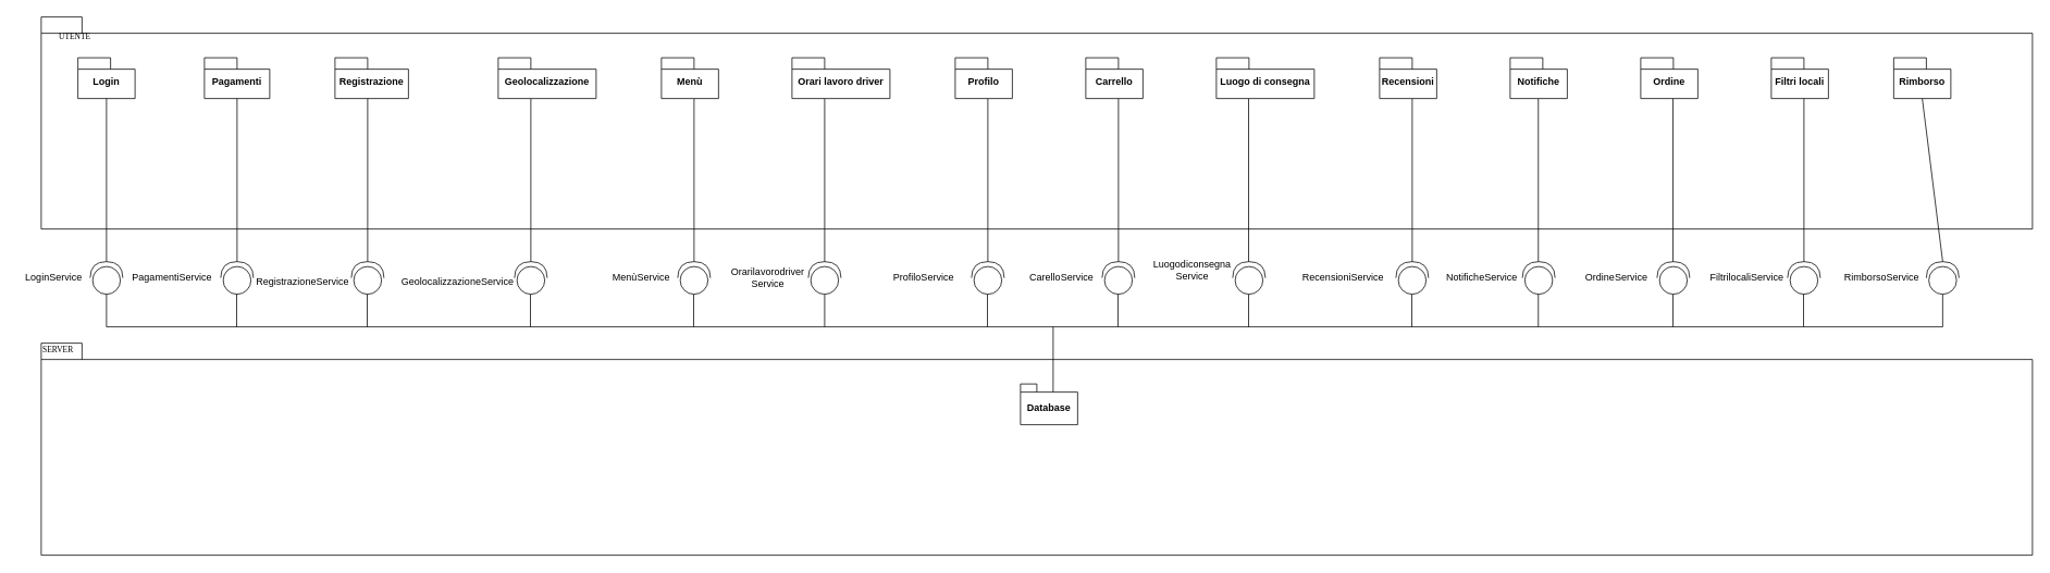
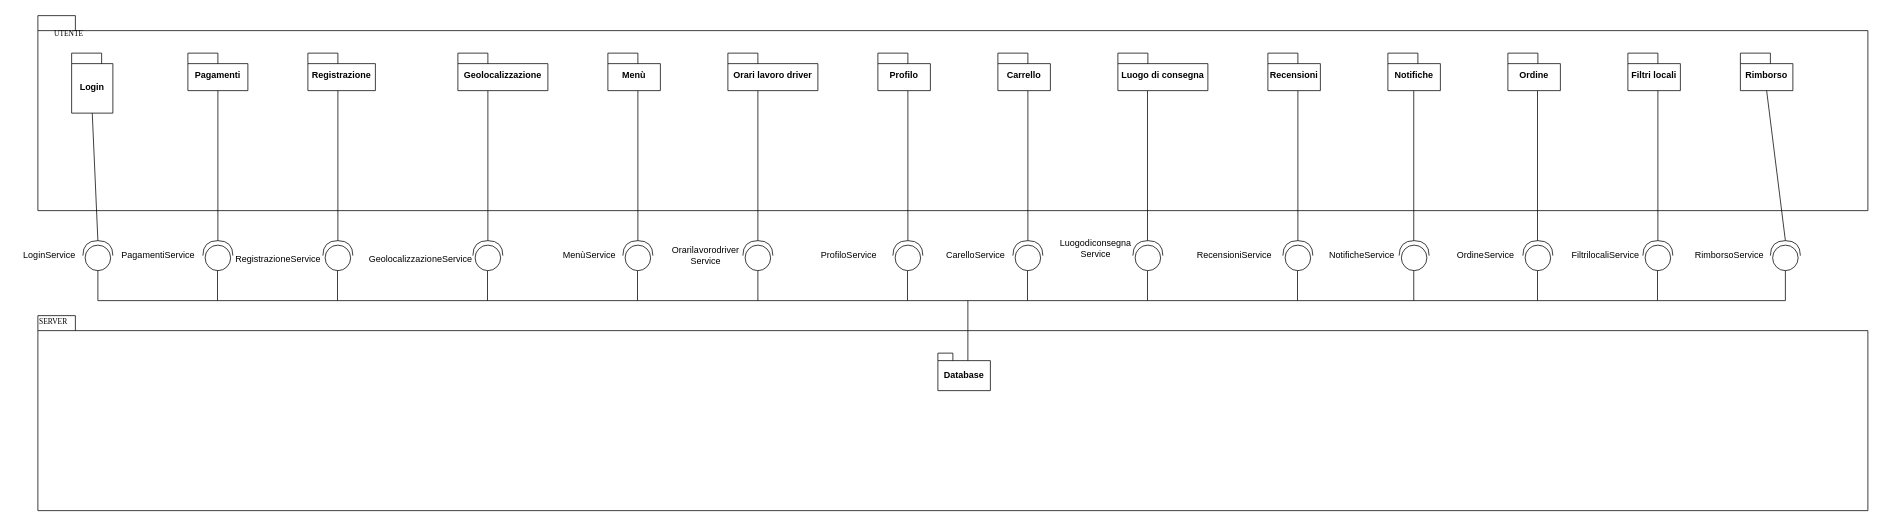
  <mxCell id="0" />
  <mxCell id="1" parent="0" />
  <mxCell id="2" value="" style="shape=folder;fontStyle=1;spacingTop=10;tabWidth=50;tabHeight=20;tabPosition=left;html=1;rounded=0;shadow=0;comic=0;labelBackgroundColor=none;strokeWidth=1;fillColor=none;fontFamily=Verdana;fontSize=10;align=center;" parent="1" vertex="1"><mxGeometry x="50" y="20" width="2440" height="260" as="geometry" /></mxCell>
  <mxCell id="3" value="UTENTE" style="text;html=1;align=left;verticalAlign=top;spacingTop=-4;fontSize=10;fontFamily=Verdana" parent="1" vertex="1"><mxGeometry x="70" y="35" width="130" height="20" as="geometry" /></mxCell>
  <mxCell id="4" value="" style="shape=providedRequiredInterface;html=1;verticalLabelPosition=bottom;sketch=0;rotation=-90;" parent="1" vertex="1"><mxGeometry x="110" y="320" width="40" height="40" as="geometry" /></mxCell>
  <mxCell id="5" value="" style="shape=folder;fontStyle=1;spacingTop=10;tabWidth=50;tabHeight=20;tabPosition=left;html=1;rounded=0;shadow=0;comic=0;labelBackgroundColor=none;strokeWidth=1;fillColor=none;fontFamily=Verdana;fontSize=10;align=center;" parent="1" vertex="1"><mxGeometry x="50" y="420" width="2440" height="260" as="geometry" /></mxCell>
  <mxCell id="6" value="SERVER" style="text;html=1;align=left;verticalAlign=top;spacingTop=-4;fontSize=10;fontFamily=Verdana" parent="1" vertex="1"><mxGeometry x="50" y="420" width="130" height="20" as="geometry" /></mxCell>
- <mxCell id="7" value="Login" style="shape=folder;fontStyle=1;spacingTop=10;tabWidth=40;tabHeight=14;tabPosition=left;html=1;whiteSpace=wrap;" parent="1" vertex="1"><mxGeometry x="95" y="70" width="70" height="50" as="geometry" /></mxCell>
+ <mxCell id="7" value="Login" style="shape=folder;fontStyle=1;spacingTop=10;tabWidth=40;tabHeight=14;tabPosition=left;html=1;whiteSpace=wrap;" parent="1" vertex="1"><mxGeometry x="95" y="70" width="55" height="80" as="geometry" /></mxCell>
  <mxCell id="8" value="Database" style="shape=folder;fontStyle=1;spacingTop=10;tabWidth=20;tabHeight=10;tabPosition=left;html=1;whiteSpace=wrap;" parent="1" vertex="1"><mxGeometry x="1250" y="470" width="70" height="50" as="geometry" /></mxCell>
  <mxCell id="9" value="" style="endArrow=none;html=1;rounded=0;entryX=0.5;entryY=1;entryDx=0;entryDy=0;entryPerimeter=0;exitX=1;exitY=0.5;exitDx=0;exitDy=0;exitPerimeter=0;" parent="1" source="4" target="7" edge="1"><mxGeometry width="50" height="50" relative="1" as="geometry"><mxPoint x="590" y="430" as="sourcePoint" /><mxPoint x="640" y="380" as="targetPoint" /></mxGeometry></mxCell>
  <mxCell id="10" value="" style="endArrow=none;html=1;rounded=0;entryX=0;entryY=0.5;entryDx=0;entryDy=0;entryPerimeter=0;" parent="1" target="4" edge="1"><mxGeometry width="50" height="50" relative="1" as="geometry"><mxPoint x="130" y="400" as="sourcePoint" /><mxPoint x="640" y="380" as="targetPoint" /></mxGeometry></mxCell>
  <mxCell id="11" value="" style="endArrow=none;html=1;rounded=0;" parent="1" edge="1"><mxGeometry width="50" height="50" relative="1" as="geometry"><mxPoint x="130" y="400" as="sourcePoint" /><mxPoint x="2210" y="400" as="targetPoint" /></mxGeometry></mxCell>
  <mxCell id="12" value="" style="endArrow=none;html=1;rounded=0;" parent="1" edge="1"><mxGeometry width="50" height="50" relative="1" as="geometry"><mxPoint x="1290" y="480" as="sourcePoint" /><mxPoint x="1290" y="400" as="targetPoint" /></mxGeometry></mxCell>
  <mxCell id="13" value="LoginService" style="text;html=1;align=center;verticalAlign=middle;resizable=0;points=[];autosize=1;strokeColor=none;fillColor=none;" parent="1" vertex="1"><mxGeometry x="20" y="325" width="90" height="30" as="geometry" /></mxCell>
  <mxCell id="14" value="Pagamenti" style="shape=folder;fontStyle=1;spacingTop=10;tabWidth=40;tabHeight=14;tabPosition=left;html=1;whiteSpace=wrap;" parent="1" vertex="1"><mxGeometry x="250" y="70" width="80" height="50" as="geometry" /></mxCell>
  <mxCell id="15" value="" style="shape=providedRequiredInterface;html=1;verticalLabelPosition=bottom;sketch=0;rotation=-90;" parent="1" vertex="1"><mxGeometry x="270" y="320" width="40" height="40" as="geometry" /></mxCell>
  <mxCell id="16" value="" style="endArrow=none;html=1;rounded=0;entryX=0.5;entryY=1;entryDx=0;entryDy=0;entryPerimeter=0;exitX=1;exitY=0.5;exitDx=0;exitDy=0;exitPerimeter=0;" parent="1" edge="1"><mxGeometry width="50" height="50" relative="1" as="geometry"><mxPoint x="290" y="320" as="sourcePoint" /><mxPoint x="290" y="120" as="targetPoint" /></mxGeometry></mxCell>
  <mxCell id="17" value="PagamentiService" style="text;html=1;align=center;verticalAlign=middle;resizable=0;points=[];autosize=1;strokeColor=none;fillColor=none;" parent="1" vertex="1"><mxGeometry x="150" y="325" width="120" height="30" as="geometry" /></mxCell>
  <mxCell id="18" value="" style="endArrow=none;html=1;rounded=0;entryX=0;entryY=0.5;entryDx=0;entryDy=0;entryPerimeter=0;" parent="1" edge="1"><mxGeometry width="50" height="50" relative="1" as="geometry"><mxPoint x="289.5" y="400" as="sourcePoint" /><mxPoint x="289.5" y="360" as="targetPoint" /></mxGeometry></mxCell>
  <mxCell id="19" value="Registrazione" style="shape=folder;fontStyle=1;spacingTop=10;tabWidth=40;tabHeight=14;tabPosition=left;html=1;whiteSpace=wrap;" parent="1" vertex="1"><mxGeometry x="410" y="70" width="90" height="50" as="geometry" /></mxCell>
  <mxCell id="20" value="" style="endArrow=none;html=1;rounded=0;entryX=0.5;entryY=1;entryDx=0;entryDy=0;entryPerimeter=0;exitX=1;exitY=0.5;exitDx=0;exitDy=0;exitPerimeter=0;" parent="1" edge="1"><mxGeometry width="50" height="50" relative="1" as="geometry"><mxPoint x="1210" y="320" as="sourcePoint" /><mxPoint x="1210" y="120" as="targetPoint" /></mxGeometry></mxCell>
  <mxCell id="21" value="" style="shape=providedRequiredInterface;html=1;verticalLabelPosition=bottom;sketch=0;rotation=-90;" parent="1" vertex="1"><mxGeometry x="430" y="320" width="40" height="40" as="geometry" /></mxCell>
  <mxCell id="22" value="" style="endArrow=none;html=1;rounded=0;entryX=0;entryY=0.5;entryDx=0;entryDy=0;entryPerimeter=0;" parent="1" edge="1"><mxGeometry width="50" height="50" relative="1" as="geometry"><mxPoint x="849.5" y="400" as="sourcePoint" /><mxPoint x="849.5" y="360" as="targetPoint" /></mxGeometry></mxCell>
  <mxCell id="23" value="" style="endArrow=none;html=1;rounded=0;entryX=0;entryY=0.5;entryDx=0;entryDy=0;entryPerimeter=0;" parent="1" edge="1"><mxGeometry width="50" height="50" relative="1" as="geometry"><mxPoint x="1010" y="400" as="sourcePoint" /><mxPoint x="1010" y="360" as="targetPoint" /></mxGeometry></mxCell>
  <mxCell id="24" value="" style="endArrow=none;html=1;rounded=0;entryX=0;entryY=0.5;entryDx=0;entryDy=0;entryPerimeter=0;" parent="1" edge="1"><mxGeometry width="50" height="50" relative="1" as="geometry"><mxPoint x="1209.5" y="400" as="sourcePoint" /><mxPoint x="1209.5" y="360" as="targetPoint" /></mxGeometry></mxCell>
  <mxCell id="25" value="" style="endArrow=none;html=1;rounded=0;entryX=0;entryY=0.5;entryDx=0;entryDy=0;entryPerimeter=0;" parent="1" edge="1"><mxGeometry width="50" height="50" relative="1" as="geometry"><mxPoint x="449.5" y="400" as="sourcePoint" /><mxPoint x="449.5" y="360" as="targetPoint" /></mxGeometry></mxCell>
  <mxCell id="26" value="" style="endArrow=none;html=1;rounded=0;entryX=0;entryY=0.5;entryDx=0;entryDy=0;entryPerimeter=0;" parent="1" edge="1"><mxGeometry width="50" height="50" relative="1" as="geometry"><mxPoint x="649.5" y="400" as="sourcePoint" /><mxPoint x="649.5" y="360" as="targetPoint" /></mxGeometry></mxCell>
  <mxCell id="27" value="" style="shape=providedRequiredInterface;html=1;verticalLabelPosition=bottom;sketch=0;rotation=-90;" parent="1" vertex="1"><mxGeometry x="630" y="320" width="40" height="40" as="geometry" /></mxCell>
  <mxCell id="28" value="" style="shape=providedRequiredInterface;html=1;verticalLabelPosition=bottom;sketch=0;rotation=-90;" parent="1" vertex="1"><mxGeometry x="830" y="320" width="40" height="40" as="geometry" /></mxCell>
  <mxCell id="29" value="" style="shape=providedRequiredInterface;html=1;verticalLabelPosition=bottom;sketch=0;rotation=-90;" parent="1" vertex="1"><mxGeometry x="1350" y="320" width="40" height="40" as="geometry" /></mxCell>
  <mxCell id="30" value="" style="shape=providedRequiredInterface;html=1;verticalLabelPosition=bottom;sketch=0;rotation=-90;" parent="1" vertex="1"><mxGeometry x="1190" y="320" width="40" height="40" as="geometry" /></mxCell>
  <mxCell id="31" value="" style="shape=providedRequiredInterface;html=1;verticalLabelPosition=bottom;sketch=0;rotation=-90;" parent="1" vertex="1"><mxGeometry x="990" y="320" width="40" height="40" as="geometry" /></mxCell>
  <mxCell id="32" value="" style="endArrow=none;html=1;rounded=0;entryX=0.5;entryY=1;entryDx=0;entryDy=0;entryPerimeter=0;exitX=1;exitY=0.5;exitDx=0;exitDy=0;exitPerimeter=0;" parent="1" edge="1"><mxGeometry width="50" height="50" relative="1" as="geometry"><mxPoint x="850" y="320" as="sourcePoint" /><mxPoint x="850" y="120" as="targetPoint" /></mxGeometry></mxCell>
  <mxCell id="33" value="" style="endArrow=none;html=1;rounded=0;entryX=0.5;entryY=1;entryDx=0;entryDy=0;entryPerimeter=0;exitX=1;exitY=0.5;exitDx=0;exitDy=0;exitPerimeter=0;" parent="1" edge="1"><mxGeometry width="50" height="50" relative="1" as="geometry"><mxPoint x="1010" y="320" as="sourcePoint" /><mxPoint x="1010" y="120" as="targetPoint" /></mxGeometry></mxCell>
  <mxCell id="34" value="" style="endArrow=none;html=1;rounded=0;entryX=0.5;entryY=1;entryDx=0;entryDy=0;entryPerimeter=0;exitX=1;exitY=0.5;exitDx=0;exitDy=0;exitPerimeter=0;" parent="1" edge="1"><mxGeometry width="50" height="50" relative="1" as="geometry"><mxPoint x="1370" y="320" as="sourcePoint" /><mxPoint x="1370" y="120" as="targetPoint" /></mxGeometry></mxCell>
  <mxCell id="35" value="" style="endArrow=none;html=1;rounded=0;entryX=0.5;entryY=1;entryDx=0;entryDy=0;entryPerimeter=0;exitX=1;exitY=0.5;exitDx=0;exitDy=0;exitPerimeter=0;" parent="1" edge="1"><mxGeometry width="50" height="50" relative="1" as="geometry"><mxPoint x="650" y="320" as="sourcePoint" /><mxPoint x="650" y="120" as="targetPoint" /></mxGeometry></mxCell>
  <mxCell id="36" value="" style="endArrow=none;html=1;rounded=0;entryX=0.5;entryY=1;entryDx=0;entryDy=0;entryPerimeter=0;exitX=1;exitY=0.5;exitDx=0;exitDy=0;exitPerimeter=0;" parent="1" edge="1"><mxGeometry width="50" height="50" relative="1" as="geometry"><mxPoint x="450" y="320" as="sourcePoint" /><mxPoint x="450" y="120" as="targetPoint" /></mxGeometry></mxCell>
  <mxCell id="37" value="RegistrazioneService" style="text;html=1;align=center;verticalAlign=middle;resizable=0;points=[];autosize=1;strokeColor=none;fillColor=none;" parent="1" vertex="1"><mxGeometry x="300" y="330" width="140" height="30" as="geometry" /></mxCell>
  <mxCell id="38" value="Geolocalizzazione" style="shape=folder;fontStyle=1;spacingTop=10;tabWidth=40;tabHeight=14;tabPosition=left;html=1;whiteSpace=wrap;" parent="1" vertex="1"><mxGeometry x="610" y="70" width="120" height="50" as="geometry" /></mxCell>
  <mxCell id="39" value="GeolocalizzazioneService" style="text;html=1;align=center;verticalAlign=middle;resizable=0;points=[];autosize=1;strokeColor=none;fillColor=none;" parent="1" vertex="1"><mxGeometry x="480" y="330" width="160" height="30" as="geometry" /></mxCell>
  <mxCell id="40" value="Menù" style="shape=folder;fontStyle=1;spacingTop=10;tabWidth=40;tabHeight=14;tabPosition=left;html=1;whiteSpace=wrap;" parent="1" vertex="1"><mxGeometry x="810" y="70" width="70" height="50" as="geometry" /></mxCell>
  <mxCell id="41" value="Orari lavoro driver" style="shape=folder;fontStyle=1;spacingTop=10;tabWidth=40;tabHeight=14;tabPosition=left;html=1;whiteSpace=wrap;" parent="1" vertex="1"><mxGeometry x="970" y="70" width="120" height="50" as="geometry" /></mxCell>
  <mxCell id="42" value="Profilo" style="shape=folder;fontStyle=1;spacingTop=10;tabWidth=40;tabHeight=14;tabPosition=left;html=1;whiteSpace=wrap;" parent="1" vertex="1"><mxGeometry x="1170" y="70" width="70" height="50" as="geometry" /></mxCell>
  <mxCell id="43" value="Carrello" style="shape=folder;fontStyle=1;spacingTop=10;tabWidth=40;tabHeight=14;tabPosition=left;html=1;whiteSpace=wrap;" parent="1" vertex="1"><mxGeometry x="1330" y="70" width="70" height="50" as="geometry" /></mxCell>
  <mxCell id="44" value="" style="endArrow=none;html=1;rounded=0;entryX=0;entryY=0.5;entryDx=0;entryDy=0;entryPerimeter=0;" parent="1" edge="1"><mxGeometry width="50" height="50" relative="1" as="geometry"><mxPoint x="2049.5" y="400" as="sourcePoint" /><mxPoint x="2049.5" y="360" as="targetPoint" /></mxGeometry></mxCell>
  <mxCell id="45" value="" style="endArrow=none;html=1;rounded=0;entryX=0;entryY=0.5;entryDx=0;entryDy=0;entryPerimeter=0;" parent="1" edge="1"><mxGeometry width="50" height="50" relative="1" as="geometry"><mxPoint x="1884.5" y="400" as="sourcePoint" /><mxPoint x="1884.5" y="360" as="targetPoint" /></mxGeometry></mxCell>
  <mxCell id="46" value="" style="endArrow=none;html=1;rounded=0;entryX=0;entryY=0.5;entryDx=0;entryDy=0;entryPerimeter=0;" parent="1" edge="1"><mxGeometry width="50" height="50" relative="1" as="geometry"><mxPoint x="1729.5" y="400" as="sourcePoint" /><mxPoint x="1729.5" y="360" as="targetPoint" /></mxGeometry></mxCell>
  <mxCell id="47" value="" style="endArrow=none;html=1;rounded=0;entryX=0;entryY=0.5;entryDx=0;entryDy=0;entryPerimeter=0;" parent="1" edge="1"><mxGeometry width="50" height="50" relative="1" as="geometry"><mxPoint x="1529.5" y="400" as="sourcePoint" /><mxPoint x="1529.5" y="360" as="targetPoint" /></mxGeometry></mxCell>
  <mxCell id="48" value="" style="endArrow=none;html=1;rounded=0;entryX=0;entryY=0.5;entryDx=0;entryDy=0;entryPerimeter=0;" parent="1" edge="1"><mxGeometry width="50" height="50" relative="1" as="geometry"><mxPoint x="1369.5" y="400" as="sourcePoint" /><mxPoint x="1369.5" y="360" as="targetPoint" /></mxGeometry></mxCell>
  <mxCell id="49" value="" style="endArrow=none;html=1;rounded=0;entryX=0.5;entryY=1;entryDx=0;entryDy=0;entryPerimeter=0;exitX=1;exitY=0.5;exitDx=0;exitDy=0;exitPerimeter=0;" parent="1" edge="1"><mxGeometry width="50" height="50" relative="1" as="geometry"><mxPoint x="2049.5" y="320" as="sourcePoint" /><mxPoint x="2049.5" y="120" as="targetPoint" /></mxGeometry></mxCell>
  <mxCell id="50" value="" style="endArrow=none;html=1;rounded=0;entryX=0.5;entryY=1;entryDx=0;entryDy=0;entryPerimeter=0;exitX=1;exitY=0.5;exitDx=0;exitDy=0;exitPerimeter=0;" parent="1" edge="1"><mxGeometry width="50" height="50" relative="1" as="geometry"><mxPoint x="1884.5" y="320" as="sourcePoint" /><mxPoint x="1884.5" y="120" as="targetPoint" /></mxGeometry></mxCell>
  <mxCell id="51" value="" style="endArrow=none;html=1;rounded=0;entryX=0.5;entryY=1;entryDx=0;entryDy=0;entryPerimeter=0;exitX=1;exitY=0.5;exitDx=0;exitDy=0;exitPerimeter=0;" parent="1" edge="1"><mxGeometry width="50" height="50" relative="1" as="geometry"><mxPoint x="1730" y="320" as="sourcePoint" /><mxPoint x="1730" y="120" as="targetPoint" /></mxGeometry></mxCell>
  <mxCell id="52" value="" style="endArrow=none;html=1;rounded=0;entryX=0.5;entryY=1;entryDx=0;entryDy=0;entryPerimeter=0;exitX=1;exitY=0.5;exitDx=0;exitDy=0;exitPerimeter=0;" parent="1" edge="1"><mxGeometry width="50" height="50" relative="1" as="geometry"><mxPoint x="1529.5" y="320" as="sourcePoint" /><mxPoint x="1529.5" y="120" as="targetPoint" /></mxGeometry></mxCell>
  <mxCell id="53" value="Luogo di consegna" style="shape=folder;fontStyle=1;spacingTop=10;tabWidth=40;tabHeight=14;tabPosition=left;html=1;whiteSpace=wrap;" parent="1" vertex="1"><mxGeometry x="1490" y="70" width="120" height="50" as="geometry" /></mxCell>
  <mxCell id="54" value="" style="shape=providedRequiredInterface;html=1;verticalLabelPosition=bottom;sketch=0;rotation=-90;" parent="1" vertex="1"><mxGeometry x="2030" y="320" width="40" height="40" as="geometry" /></mxCell>
  <mxCell id="55" value="" style="shape=providedRequiredInterface;html=1;verticalLabelPosition=bottom;sketch=0;rotation=-90;" parent="1" vertex="1"><mxGeometry x="1865" y="320" width="40" height="40" as="geometry" /></mxCell>
  <mxCell id="56" value="" style="shape=providedRequiredInterface;html=1;verticalLabelPosition=bottom;sketch=0;rotation=-90;" parent="1" vertex="1"><mxGeometry x="1710" y="320" width="40" height="40" as="geometry" /></mxCell>
  <mxCell id="57" value="" style="shape=providedRequiredInterface;html=1;verticalLabelPosition=bottom;sketch=0;rotation=-90;" parent="1" vertex="1"><mxGeometry x="1510" y="320" width="40" height="40" as="geometry" /></mxCell>
  <mxCell id="58" value="Recensioni" style="shape=folder;fontStyle=1;spacingTop=10;tabWidth=40;tabHeight=14;tabPosition=left;html=1;whiteSpace=wrap;" parent="1" vertex="1"><mxGeometry x="1690" y="70" width="70" height="50" as="geometry" /></mxCell>
  <mxCell id="59" value="Notifiche" style="shape=folder;fontStyle=1;spacingTop=10;tabWidth=40;tabHeight=14;tabPosition=left;html=1;whiteSpace=wrap;" parent="1" vertex="1"><mxGeometry x="1850" y="70" width="70" height="50" as="geometry" /></mxCell>
  <mxCell id="60" value="Ordine" style="shape=folder;fontStyle=1;spacingTop=10;tabWidth=40;tabHeight=14;tabPosition=left;html=1;whiteSpace=wrap;" parent="1" vertex="1"><mxGeometry x="2010" y="70" width="70" height="50" as="geometry" /></mxCell>
  <mxCell id="61" value="Filtri locali" style="shape=folder;fontStyle=1;spacingTop=10;tabWidth=40;tabHeight=14;tabPosition=left;html=1;whiteSpace=wrap;" parent="1" vertex="1"><mxGeometry x="2170" y="70" width="70" height="50" as="geometry" /></mxCell>
  <mxCell id="62" value="" style="endArrow=none;html=1;rounded=0;entryX=0.5;entryY=1;entryDx=0;entryDy=0;entryPerimeter=0;exitX=1;exitY=0.5;exitDx=0;exitDy=0;exitPerimeter=0;" parent="1" edge="1"><mxGeometry width="50" height="50" relative="1" as="geometry"><mxPoint x="2210" y="320" as="sourcePoint" /><mxPoint x="2210" y="120" as="targetPoint" /></mxGeometry></mxCell>
  <mxCell id="63" value="" style="shape=providedRequiredInterface;html=1;verticalLabelPosition=bottom;sketch=0;rotation=-90;" parent="1" vertex="1"><mxGeometry x="2190" y="320" width="40" height="40" as="geometry" /></mxCell>
  <mxCell id="64" value="" style="endArrow=none;html=1;rounded=0;entryX=0;entryY=0.5;entryDx=0;entryDy=0;entryPerimeter=0;" parent="1" edge="1"><mxGeometry width="50" height="50" relative="1" as="geometry"><mxPoint x="2209.5" y="400" as="sourcePoint" /><mxPoint x="2209.5" y="360" as="targetPoint" /></mxGeometry></mxCell>
  <mxCell id="65" value="MenùService" style="text;html=1;align=center;verticalAlign=middle;resizable=0;points=[];autosize=1;strokeColor=none;fillColor=none;" parent="1" vertex="1"><mxGeometry x="740" y="325" width="90" height="30" as="geometry" /></mxCell>
  <mxCell id="66" value="&lt;div&gt;Orarilavorodriver&lt;/div&gt;&lt;div&gt;Service&lt;br&gt;&lt;/div&gt;" style="text;html=1;align=center;verticalAlign=middle;resizable=0;points=[];autosize=1;strokeColor=none;fillColor=none;" parent="1" vertex="1"><mxGeometry x="885" y="320" width="110" height="40" as="geometry" /></mxCell>
  <mxCell id="67" value="ProfiloService" style="text;html=1;align=center;verticalAlign=middle;resizable=0;points=[];autosize=1;strokeColor=none;fillColor=none;" parent="1" vertex="1"><mxGeometry x="1081" y="325" width="100" height="30" as="geometry" /></mxCell>
  <mxCell id="68" value="CarelloService" style="text;html=1;align=center;verticalAlign=middle;resizable=0;points=[];autosize=1;strokeColor=none;fillColor=none;" parent="1" vertex="1"><mxGeometry x="1250" y="325" width="100" height="30" as="geometry" /></mxCell>
  <mxCell id="69" value="&lt;div&gt;Luogodiconsegna&lt;/div&gt;&lt;div&gt;Service&lt;/div&gt;" style="text;html=1;align=center;verticalAlign=middle;resizable=0;points=[];autosize=1;strokeColor=none;fillColor=none;" parent="1" vertex="1"><mxGeometry x="1400" y="310" width="120" height="40" as="geometry" /></mxCell>
  <mxCell id="70" value="RecensioniService" style="text;html=1;align=center;verticalAlign=middle;resizable=0;points=[];autosize=1;strokeColor=none;fillColor=none;" parent="1" vertex="1"><mxGeometry x="1580" y="325" width="130" height="30" as="geometry" /></mxCell>
  <mxCell id="71" value="NotificheService" style="text;html=1;align=center;verticalAlign=middle;resizable=0;points=[];autosize=1;strokeColor=none;fillColor=none;" parent="1" vertex="1"><mxGeometry x="1760" y="325" width="110" height="30" as="geometry" /></mxCell>
  <mxCell id="72" value="OrdineService" style="text;html=1;align=center;verticalAlign=middle;resizable=0;points=[];autosize=1;strokeColor=none;fillColor=none;" parent="1" vertex="1"><mxGeometry x="1930" y="325" width="100" height="30" as="geometry" /></mxCell>
  <mxCell id="73" value="FiltrilocaliService" style="text;html=1;align=center;verticalAlign=middle;resizable=0;points=[];autosize=1;strokeColor=none;fillColor=none;" parent="1" vertex="1"><mxGeometry x="2080" y="325" width="120" height="30" as="geometry" /></mxCell>
  <mxCell id="74" value="Rimborso" style="shape=folder;fontStyle=1;spacingTop=10;tabWidth=40;tabHeight=14;tabPosition=left;html=1;whiteSpace=wrap;" parent="1" vertex="1"><mxGeometry x="2320" y="70" width="70" height="50" as="geometry" /></mxCell>
  <mxCell id="75" value="" style="endArrow=none;html=1;rounded=0;entryX=0.5;entryY=1;entryDx=0;entryDy=0;entryPerimeter=0;exitX=1;exitY=0.5;exitDx=0;exitDy=0;exitPerimeter=0;" parent="1" source="76" target="74" edge="1"><mxGeometry width="50" height="50" relative="1" as="geometry"><mxPoint x="2400" y="320" as="sourcePoint" /><mxPoint x="2400" y="120" as="targetPoint" /></mxGeometry></mxCell>
  <mxCell id="76" value="" style="shape=providedRequiredInterface;html=1;verticalLabelPosition=bottom;sketch=0;rotation=-90;" parent="1" vertex="1"><mxGeometry x="2360" y="320" width="40" height="40" as="geometry" /></mxCell>
  <mxCell id="77" value="RimborsoService" style="text;html=1;align=center;verticalAlign=middle;resizable=0;points=[];autosize=1;strokeColor=none;fillColor=none;" parent="1" vertex="1"><mxGeometry x="2250" y="325" width="110" height="30" as="geometry" /></mxCell>
  <mxCell id="78" value="" style="endArrow=none;html=1;rounded=0;entryX=0;entryY=0.5;entryDx=0;entryDy=0;entryPerimeter=0;" parent="1" target="76" edge="1"><mxGeometry width="50" height="50" relative="1" as="geometry"><mxPoint x="2380" y="400" as="sourcePoint" /><mxPoint x="2360" y="370" as="targetPoint" /><Array as="points" /></mxGeometry></mxCell>
  <mxCell id="79" value="" style="endArrow=none;html=1;rounded=0;" parent="1" edge="1"><mxGeometry width="50" height="50" relative="1" as="geometry"><mxPoint x="2210" y="400" as="sourcePoint" /><mxPoint x="2380" y="400" as="targetPoint" /></mxGeometry></mxCell>
